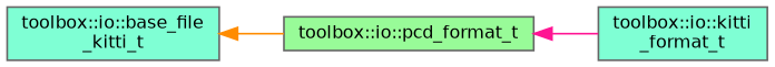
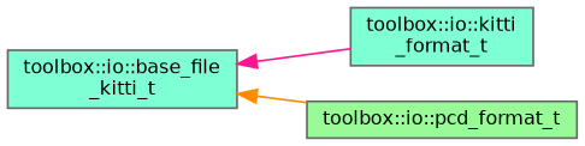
  digraph {
    rankdir=LR
    node [color=grey40 fillcolor=aquamarine fontname=Helvetica fontsize=10 shape=box style=filled]
    edge [dir=back fontname=Helvetica fontsize=10 labelfontname=Helvetica labelfontsize=10 style=solid]
    n1 [height=0.2 label="toolbox::io::base_file\l_kitti_t" width=0.4]
    n2 [height=0.2 label="toolbox::io::kitti\l_format_t" width=0.4]
    n3 [fillcolor=palegreen height=0.2 label="toolbox::io::pcd_format_t" width=0.4]
-   n3 -> n2 [color=deeppink]
+   n1 -> n2 [color=deeppink]
    n1 -> n3 [color=darkorange]
  }
